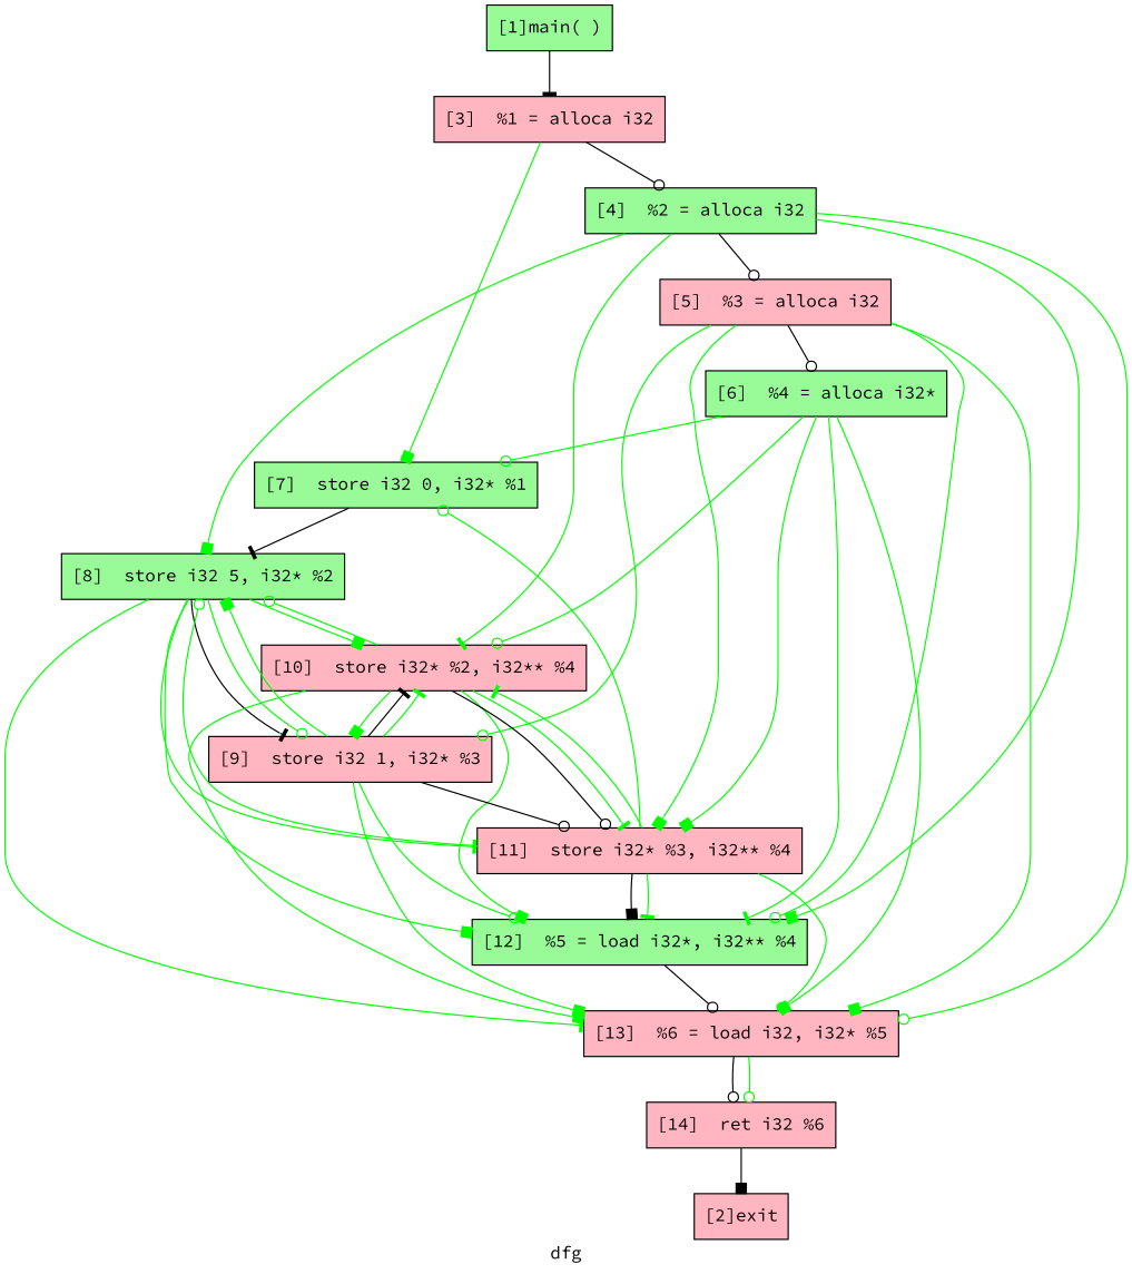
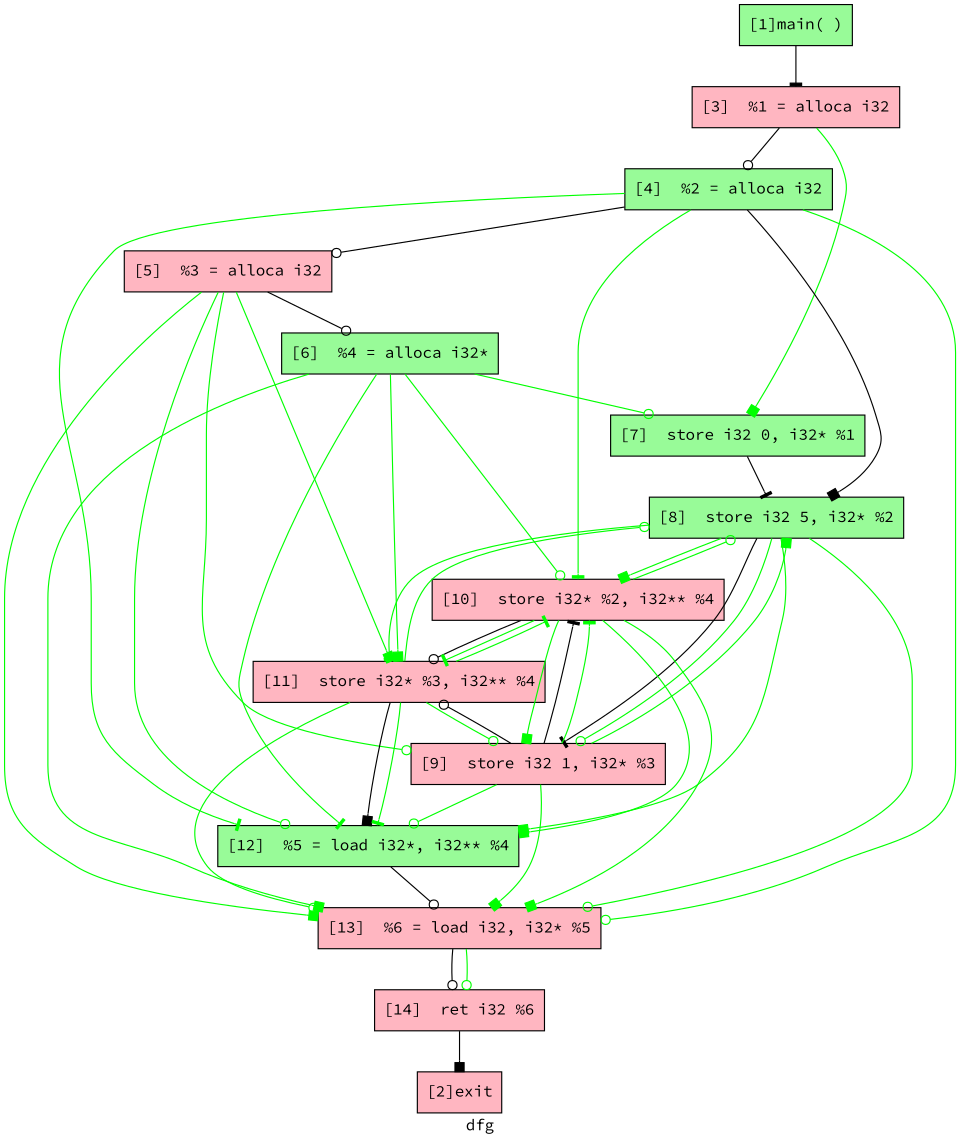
  digraph {
    fontname="Source Code Pro"
    label=dfg
    node [color=black fillcolor=lightpink fontname="Source Code Pro" shape=rectangle style=filled]
    edge [arrowhead=odot color=green fontname="Source Code Pro"]
    n1 [fillcolor=palegreen label="[1]main( )"]
    n2 [label="[3]  %1 = alloca i32"]
    n3 [fillcolor=palegreen label="[4]  %2 = alloca i32"]
    n4 [fillcolor=palegreen label="[7]  store i32 0, i32* %1"]
    n5 [label="[2]exit"]
    n6 [label="[5]  %3 = alloca i32"]
    n7 [fillcolor=palegreen label="[8]  store i32 5, i32* %2"]
    n8 [label="[10]  store i32* %2, i32** %4"]
    n9 [fillcolor=palegreen label="[12]  %5 = load i32*, i32** %4"]
    n10 [label="[13]  %6 = load i32, i32* %5"]
    n11 [fillcolor=palegreen label="[6]  %4 = alloca i32*"]
    n12 [label="[9]  store i32 1, i32* %3"]
    n13 [label="[11]  store i32* %3, i32** %4"]
    n14 [label="[14]  ret i32 %6"]
    n1 -> n2 [arrowhead=tee color=black]
    n2 -> n3 [color=black]
    n2 -> n4 [arrowhead=box]
    n3 -> n6 [color=black]
-   n3 -> n7 [arrowhead=box]
+   n3 -> n7 [arrowhead=box color=black]
    n3 -> n8 [arrowhead=tee]
-   n3 -> n9 [arrowhead=box]
+   n3 -> n9 [arrowhead=tee]
    n3 -> n10
    n4 -> n7 [arrowhead=tee color=black]
    n6 -> n9
    n6 -> n10 [arrowhead=box]
    n6 -> n11 [color=black]
    n6 -> n12
    n6 -> n13 [arrowhead=box]
    n7 -> n8 [arrowhead=box]
    n7 -> n9 [arrowhead=box]
-   n7 -> n10 [arrowhead=tee]
+   n7 -> n10
    n7 -> n12 [arrowhead=tee color=black]
    n7 -> n12
    n7 -> n13 [arrowhead=tee]
    n8 -> n7
    n8 -> n9 [arrowhead=box]
    n8 -> n10 [arrowhead=box]
    n8 -> n12 [arrowhead=box]
    n8 -> n13 [color=black]
    n8 -> n13 [arrowhead=tee]
    n9 -> n10 [color=black]
    n10 -> n14 [color=black]
    n10 -> n14
    n11 -> n4
    n11 -> n8
    n11 -> n9 [arrowhead=tee]
    n11 -> n10 [arrowhead=box]
    n11 -> n13 [arrowhead=box]
    n12 -> n7 [arrowhead=box]
    n12 -> n8 [arrowhead=tee color=black]
    n12 -> n8 [arrowhead=tee]
    n12 -> n9
    n12 -> n10 [arrowhead=box]
    n12 -> n13 [color=black]
    n13 -> n7
    n13 -> n8 [arrowhead=tee]
    n13 -> n9 [arrowhead=box color=black]
    n13 -> n9 [arrowhead=tee]
    n13 -> n10
-   n13 -> n4
+   n13 -> n12
    n14 -> n5 [arrowhead=box color=black]
  }
